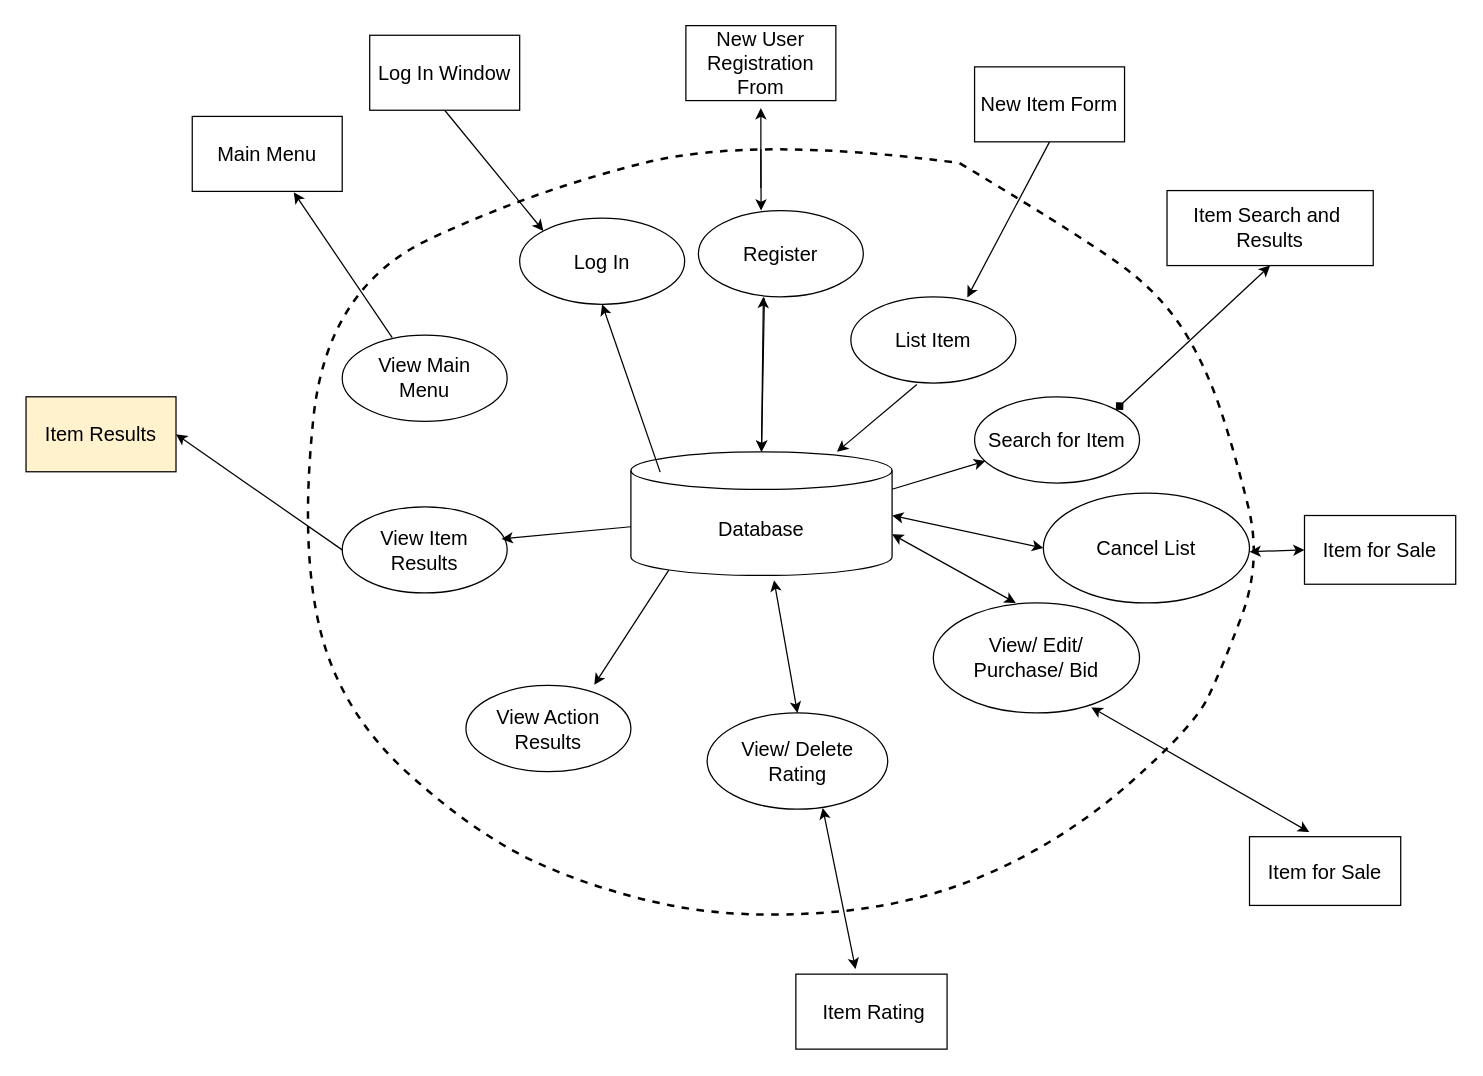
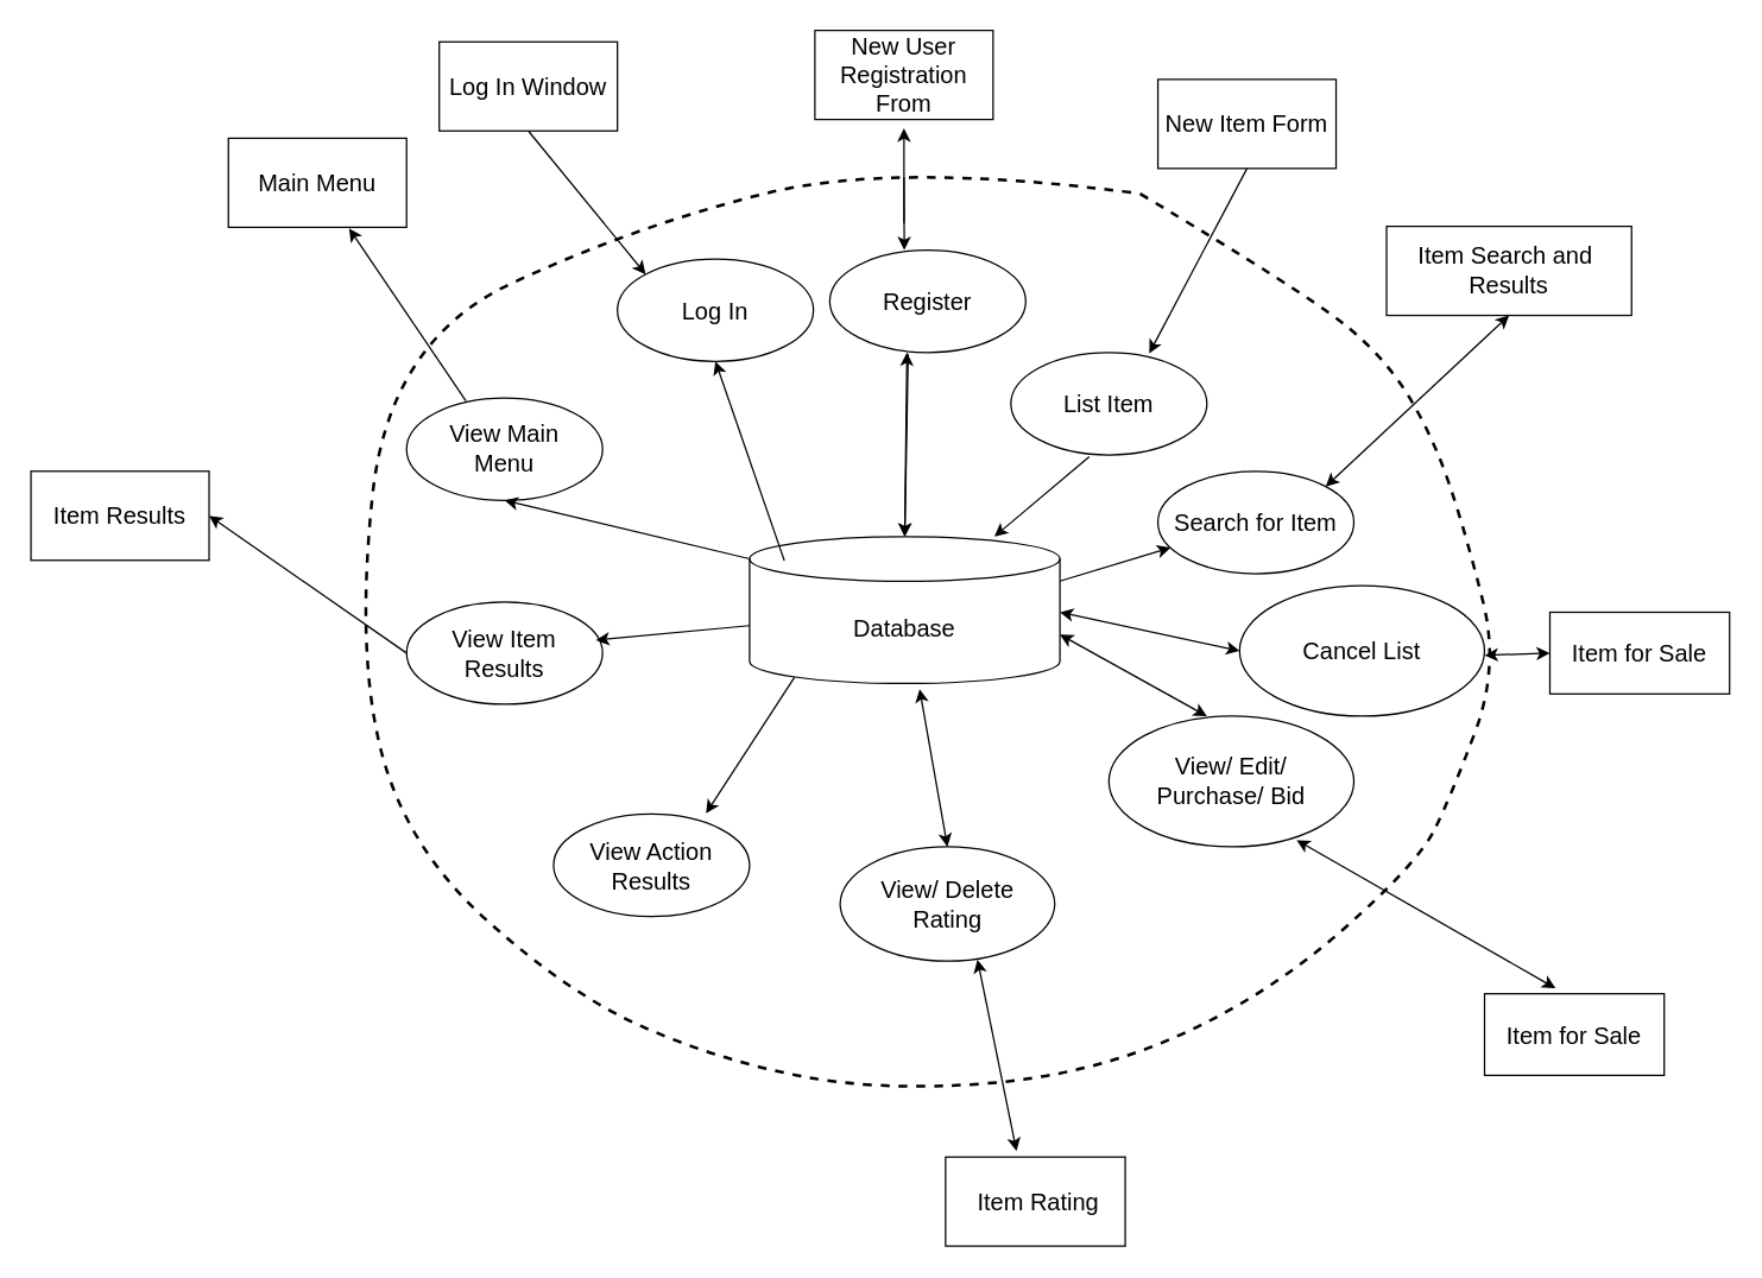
  <mxCell id="0" />
  <mxCell id="1" parent="0" />
  <mxCell id="2" value="&lt;font style=&quot;font-size: 16px;&quot;&gt;Database&lt;/font&gt;" style="shape=cylinder3;whiteSpace=wrap;html=1;boundedLbl=1;backgroundOutline=1;size=15;fontSize=16;points=[[0,0,0,0,15],[0,0,0,0,30],[0,0,0,0,60],[0,0.5,0,0,0],[0,1,0,0,-15],[0.145,0,0,0,4.35],[0.145,1,0,0,-4.35],[0.5,0,0,0,0],[0.5,1,0,0,0],[0.855,0,0,0,4.35],[0.855,1,0,0,-4.35],[1,0,0,0,15],[1,0,0,0,30],[1,0,0,0,60],[1,0.5,0,0,0],[1,1,0,0,-15]];" parent="1" vertex="1"><mxGeometry x="504" y="361" width="209" height="99" as="geometry" /></mxCell>
  <mxCell id="3" value="&lt;font style=&quot;font-size: 16px;&quot;&gt;View Main &lt;br&gt;Menu&lt;/font&gt;" style="ellipse;whiteSpace=wrap;html=1;" parent="1" vertex="1"><mxGeometry x="273" y="267.65" width="132" height="69" as="geometry" /></mxCell>
+ <mxCell id="4" value="" style="endArrow=classic;html=1;rounded=0;entryX=0.5;entryY=1;entryDx=0;entryDy=0;exitX=0;exitY=0;exitDx=0;exitDy=15;exitPerimeter=0;" parent="1" source="2" target="3" edge="1"><mxGeometry width="50" height="50" relative="1" as="geometry"><mxPoint x="381.305" y="405" as="sourcePoint" /><mxPoint x="471.996" y="301.646" as="targetPoint" /><Array as="points" /></mxGeometry></mxCell>
  <mxCell id="5" value="Main Menu" style="rounded=0;whiteSpace=wrap;html=1;fontSize=16;" parent="1" vertex="1"><mxGeometry x="153" y="92.65" width="120" height="60" as="geometry" /></mxCell>
  <mxCell id="6" value="" style="endArrow=classic;html=1;rounded=0;entryX=0.677;entryY=1.012;entryDx=0;entryDy=0;entryPerimeter=0;exitX=0.303;exitY=0.029;exitDx=0;exitDy=0;exitPerimeter=0;labelBackgroundColor=#fa8a3e;labelBorderColor=#fa8a3e;" parent="1" source="3" target="5" edge="1"><mxGeometry width="50" height="50" relative="1" as="geometry"><mxPoint x="373" y="263.65" as="sourcePoint" /><mxPoint x="274" y="158.65" as="targetPoint" /></mxGeometry></mxCell>
  <mxCell id="7" style="edgeStyle=orthogonalEdgeStyle;rounded=0;orthogonalLoop=1;jettySize=auto;html=1;" edge="1" parent="1"><mxGeometry relative="1" as="geometry"><mxPoint x="608" y="86" as="targetPoint" /><mxPoint x="608" y="150" as="sourcePoint" /></mxGeometry></mxCell>
  <mxCell id="8" value="&lt;font style=&quot;font-size: 16px;&quot;&gt;Register&lt;/font&gt;" style="ellipse;whiteSpace=wrap;html=1;" parent="1" vertex="1"><mxGeometry x="558" y="168" width="132" height="69" as="geometry" /></mxCell>
  <mxCell id="9" value="" style="endArrow=classic;html=1;rounded=0;entryX=0.381;entryY=0.029;entryDx=0;entryDy=0;entryPerimeter=0;" parent="1" edge="1"><mxGeometry width="50" height="50" relative="1" as="geometry"><mxPoint x="608" y="119" as="sourcePoint" /><mxPoint x="608.192" y="168.001" as="targetPoint" /><Array as="points" /></mxGeometry></mxCell>
  <mxCell id="10" value="New User Registration&lt;br&gt;From" style="rounded=0;whiteSpace=wrap;html=1;fontSize=16;" parent="1" vertex="1"><mxGeometry x="548" y="20" width="120" height="60" as="geometry" /></mxCell>
  <mxCell id="11" value="" style="endArrow=classic;html=1;rounded=0;exitX=0.4;exitY=1.018;exitDx=0;exitDy=0;entryX=0.5;entryY=0;entryDx=0;entryDy=0;entryPerimeter=0;exitPerimeter=0;" parent="1" source="8" target="2" edge="1"><mxGeometry width="50" height="50" relative="1" as="geometry"><mxPoint x="658" y="273" as="sourcePoint" /><mxPoint x="760" y="388" as="targetPoint" /><Array as="points" /></mxGeometry></mxCell>
  <mxCell id="12" value="&lt;font style=&quot;font-size: 16px;&quot;&gt;List Item&lt;/font&gt;" style="ellipse;whiteSpace=wrap;html=1;" parent="1" vertex="1"><mxGeometry x="680" y="237" width="132" height="69" as="geometry" /></mxCell>
  <mxCell id="13" value="" style="endArrow=classic;html=1;rounded=0;exitX=0.5;exitY=1;exitDx=0;exitDy=0;entryX=0.706;entryY=0.007;entryDx=0;entryDy=0;entryPerimeter=0;" parent="1" source="14" target="12" edge="1"><mxGeometry width="50" height="50" relative="1" as="geometry"><mxPoint x="798.05" y="52.47" as="sourcePoint" /><mxPoint x="801" y="251" as="targetPoint" /><Array as="points" /></mxGeometry></mxCell>
  <mxCell id="14" value="New Item Form" style="rounded=0;whiteSpace=wrap;html=1;fontSize=16;" parent="1" vertex="1"><mxGeometry x="779" y="53" width="120" height="60" as="geometry" /></mxCell>
  <mxCell id="15" value="" style="endArrow=classic;html=1;rounded=0;exitX=0.4;exitY=1.018;exitDx=0;exitDy=0;entryX=0.789;entryY=0;entryDx=0;entryDy=0;entryPerimeter=0;exitPerimeter=0;" parent="1" source="12" target="2" edge="1"><mxGeometry width="50" height="50" relative="1" as="geometry"><mxPoint x="809.05" y="283.47" as="sourcePoint" /><mxPoint x="647" y="361" as="targetPoint" /><Array as="points" /></mxGeometry></mxCell>
  <mxCell id="16" value="&lt;font style=&quot;font-size: 16px;&quot;&gt;Search for Item&lt;/font&gt;" style="ellipse;whiteSpace=wrap;html=1;" parent="1" vertex="1"><mxGeometry x="779" y="317" width="132" height="69" as="geometry" /></mxCell>
  <mxCell id="17" value="" style="endArrow=classic;html=1;rounded=0;exitX=1;exitY=0;exitDx=0;exitDy=30;exitPerimeter=0;" parent="1" source="2" target="16" edge="1"><mxGeometry width="50" height="50" relative="1" as="geometry"><mxPoint x="724" y="410" as="sourcePoint" /><mxPoint x="1163.996" y="371.996" as="targetPoint" /><Array as="points" /></mxGeometry></mxCell>
  <mxCell id="18" value="Item Search and&amp;nbsp;&lt;br&gt;Results" style="rounded=0;whiteSpace=wrap;html=1;fontSize=16;labelBackgroundColor=none;" parent="1" vertex="1"><mxGeometry x="933" y="152" width="165" height="60" as="geometry" /></mxCell>
  <mxCell id="19" value="&lt;span style=&quot;font-size: 16px;&quot;&gt;View/ Edit/ &lt;br&gt;Purchase/&amp;nbsp;Bid&lt;br&gt;&lt;/span&gt;" style="ellipse;whiteSpace=wrap;html=1;" parent="1" vertex="1"><mxGeometry x="746" y="482" width="165" height="88" as="geometry" /></mxCell>
  <mxCell id="20" value="Item for Sale" style="rounded=0;whiteSpace=wrap;html=1;fontSize=16;labelBackgroundColor=none;" parent="1" vertex="1"><mxGeometry x="999" y="669" width="121" height="55" as="geometry" /></mxCell>
  <mxCell id="21" value="" style="endArrow=classic;startArrow=classic;html=1;rounded=0;exitX=0.4;exitY=0;exitDx=0;exitDy=0;exitPerimeter=0;entryX=1;entryY=0.667;entryDx=0;entryDy=0;entryPerimeter=0;" parent="1" source="19" target="2" edge="1"><mxGeometry width="50" height="50" relative="1" as="geometry"><mxPoint x="779" y="438" as="sourcePoint" /><mxPoint x="724" y="427" as="targetPoint" /></mxGeometry></mxCell>
  <mxCell id="22" value="" style="endArrow=classic;startArrow=classic;html=1;rounded=0;entryX=0.766;entryY=0.949;entryDx=0;entryDy=0;entryPerimeter=0;exitX=0.395;exitY=-0.067;exitDx=0;exitDy=0;exitPerimeter=0;" parent="1" source="20" target="19" edge="1"><mxGeometry width="50" height="50" relative="1" as="geometry"><mxPoint x="955" y="691" as="sourcePoint" /><mxPoint x="695" y="467" as="targetPoint" /></mxGeometry></mxCell>
  <mxCell id="23" value="&lt;span style=&quot;font-size: 16px;&quot;&gt;View/ Delete&lt;br&gt;Rating&lt;br&gt;&lt;/span&gt;" style="ellipse;whiteSpace=wrap;html=1;" parent="1" vertex="1"><mxGeometry x="565" y="570" width="144.5" height="77" as="geometry" /></mxCell>
  <mxCell id="24" value="&amp;nbsp;Item Rating" style="rounded=0;whiteSpace=wrap;html=1;fontSize=16;labelBackgroundColor=none;" parent="1" vertex="1"><mxGeometry x="636" y="779" width="121" height="60" as="geometry" /></mxCell>
  <mxCell id="25" value="" style="endArrow=classic;startArrow=classic;html=1;rounded=0;exitX=0.5;exitY=0;exitDx=0;exitDy=0;entryX=0.548;entryY=1.038;entryDx=0;entryDy=0;entryPerimeter=0;" parent="1" source="23" target="2" edge="1"><mxGeometry width="50" height="50" relative="1" as="geometry"><mxPoint x="658" y="472.29" as="sourcePoint" /><mxPoint x="604.694" y="460.003" as="targetPoint" /></mxGeometry></mxCell>
  <mxCell id="26" value="" style="endArrow=classic;startArrow=classic;html=1;rounded=0;exitX=0.395;exitY=-0.067;exitDx=0;exitDy=0;exitPerimeter=0;entryX=0.64;entryY=0.987;entryDx=0;entryDy=0;entryPerimeter=0;" parent="1" source="24" target="23" edge="1"><mxGeometry width="50" height="50" relative="1" as="geometry"><mxPoint x="834" y="725.29" as="sourcePoint" /><mxPoint x="691" y="636" as="targetPoint" /></mxGeometry></mxCell>
  <mxCell id="27" value="&lt;span style=&quot;font-size: 16px;&quot;&gt;View Item &lt;br&gt;Results&lt;/span&gt;" style="ellipse;whiteSpace=wrap;html=1;" parent="1" vertex="1"><mxGeometry x="273" y="405" width="132" height="69" as="geometry" /></mxCell>
  <mxCell id="28" value="" style="endArrow=classic;html=1;rounded=0;entryX=0.966;entryY=0.373;entryDx=0;entryDy=0;exitX=0;exitY=0;exitDx=0;exitDy=60;exitPerimeter=0;entryPerimeter=0;" parent="1" source="2" target="27" edge="1"><mxGeometry width="50" height="50" relative="1" as="geometry"><mxPoint x="413" y="698" as="sourcePoint" /><mxPoint x="503.996" y="594.996" as="targetPoint" /><Array as="points" /></mxGeometry></mxCell>
- <mxCell id="29" value="Item Results" style="rounded=0;whiteSpace=wrap;html=1;fontSize=16;fillColor=#fff2cc;" parent="1" vertex="1"><mxGeometry x="20" y="317" width="120" height="60" as="geometry" /></mxCell>
+ <mxCell id="29" value="Item Results" style="rounded=0;whiteSpace=wrap;html=1;fontSize=16;" parent="1" vertex="1"><mxGeometry x="20" y="317" width="120" height="60" as="geometry" /></mxCell>
  <mxCell id="30" value="" style="endArrow=classic;html=1;rounded=0;entryX=1;entryY=0.5;entryDx=0;entryDy=0;exitX=0;exitY=0.5;exitDx=0;exitDy=0;labelBackgroundColor=#fa8a3e;labelBorderColor=#fa8a3e;" parent="1" source="27" target="29" edge="1"><mxGeometry width="50" height="50" relative="1" as="geometry"><mxPoint x="405" y="557" as="sourcePoint" /><mxPoint x="306" y="452" as="targetPoint" /></mxGeometry></mxCell>
  <mxCell id="31" value="&lt;span style=&quot;font-size: 16px;&quot;&gt;View Action&lt;br&gt;Results&lt;/span&gt;" style="ellipse;whiteSpace=wrap;html=1;" parent="1" vertex="1"><mxGeometry x="372" y="548" width="132" height="69" as="geometry" /></mxCell>
  <mxCell id="32" value="" style="endArrow=classic;html=1;rounded=0;entryX=0.778;entryY=-0.007;entryDx=0;entryDy=0;exitX=0.145;exitY=1;exitDx=0;exitDy=-4.35;exitPerimeter=0;entryPerimeter=0;" parent="1" source="2" target="31" edge="1"><mxGeometry width="50" height="50" relative="1" as="geometry"><mxPoint x="548" y="542" as="sourcePoint" /><mxPoint x="547.996" y="715.996" as="targetPoint" /><Array as="points" /></mxGeometry></mxCell>
- <mxCell id="33" value="" style="endArrow=diamond;startArrow=classic;html=1;rounded=0;entryX=1;entryY=0;entryDx=0;entryDy=0;exitX=0.5;exitY=1;exitDx=0;exitDy=0;" parent="1" source="18" target="16" edge="1"><mxGeometry width="50" height="50" relative="1" as="geometry"><mxPoint x="965" y="438" as="sourcePoint" /><mxPoint x="899" y="317" as="targetPoint" /></mxGeometry></mxCell>
+ <mxCell id="33" value="" style="endArrow=classic;startArrow=classic;html=1;rounded=0;entryX=1;entryY=0;entryDx=0;entryDy=0;exitX=0.5;exitY=1;exitDx=0;exitDy=0;" parent="1" source="18" target="16" edge="1"><mxGeometry width="50" height="50" relative="1" as="geometry"><mxPoint x="965" y="438" as="sourcePoint" /><mxPoint x="899" y="317" as="targetPoint" /></mxGeometry></mxCell>
  <mxCell id="34" value="" style="endArrow=classic;startArrow=classic;html=1;rounded=0;exitX=0.5;exitY=0;exitDx=0;exitDy=0;exitPerimeter=0;entryX=1;entryY=0.667;entryDx=0;entryDy=0;entryPerimeter=0;" edge="1" parent="1" source="2"><mxGeometry width="50" height="50" relative="1" as="geometry"><mxPoint x="709" y="292" as="sourcePoint" /><mxPoint x="610" y="237" as="targetPoint" /></mxGeometry></mxCell>
  <mxCell id="35" value="" style="endArrow=none;dashed=1;html=1;strokeWidth=2;rounded=0;curved=1;" edge="1" parent="1"><mxGeometry width="50" height="50" relative="1" as="geometry"><mxPoint x="767" y="130" as="sourcePoint" /><mxPoint x="767" y="130" as="targetPoint" /><Array as="points"><mxPoint x="877" y="196" /><mxPoint x="932" y="240" /><mxPoint x="965" y="295" /><mxPoint x="987" y="361" /><mxPoint x="1009" y="449" /><mxPoint x="976" y="537" /><mxPoint x="954" y="581" /><mxPoint x="855" y="669" /><mxPoint x="734" y="724" /><mxPoint x="591" y="735" /><mxPoint x="481" y="713" /><mxPoint x="382" y="669" /><mxPoint x="272" y="570" /><mxPoint x="239" y="438" /><mxPoint x="261" y="229" /><mxPoint x="426" y="152" /><mxPoint x="602" y="108" /></Array></mxGeometry></mxCell>
  <mxCell id="36" value="&lt;font style=&quot;font-size: 16px;&quot;&gt;Log In&lt;/font&gt;" style="ellipse;whiteSpace=wrap;html=1;" vertex="1" parent="1"><mxGeometry x="415" y="174" width="132" height="69" as="geometry" /></mxCell>
  <mxCell id="37" value="" style="endArrow=classic;html=1;rounded=0;exitX=0.27;exitY=-0.013;exitDx=0;exitDy=0;exitPerimeter=0;entryX=0.5;entryY=1;entryDx=0;entryDy=0;" edge="1" parent="1" target="36"><mxGeometry width="50" height="50" relative="1" as="geometry"><mxPoint x="527.43" y="377.283" as="sourcePoint" /><mxPoint x="592" y="189.72" as="targetPoint" /><Array as="points" /></mxGeometry></mxCell>
  <mxCell id="38" value="" style="endArrow=classic;html=1;rounded=0;exitX=0.5;exitY=1;exitDx=0;exitDy=0;entryX=0;entryY=0;entryDx=0;entryDy=0;" edge="1" parent="1" source="39" target="36"><mxGeometry width="50" height="50" relative="1" as="geometry"><mxPoint x="416" y="-41.28" as="sourcePoint" /><mxPoint x="493" y="123.72" as="targetPoint" /><Array as="points" /></mxGeometry></mxCell>
  <mxCell id="39" value="Log In Window" style="rounded=0;whiteSpace=wrap;html=1;fontSize=16;labelBackgroundColor=none;" vertex="1" parent="1"><mxGeometry x="295" y="27.72" width="120" height="60" as="geometry" /></mxCell>
  <mxCell id="40" value="&lt;span style=&quot;font-size: 16px;&quot;&gt;Cancel List&lt;br&gt;&lt;/span&gt;" style="ellipse;whiteSpace=wrap;html=1;" vertex="1" parent="1"><mxGeometry x="834" y="394" width="165" height="88" as="geometry" /></mxCell>
  <mxCell id="41" value="Item for Sale" style="rounded=0;whiteSpace=wrap;html=1;fontSize=16;labelBackgroundColor=none;" vertex="1" parent="1"><mxGeometry x="1043" y="412" width="121" height="55" as="geometry" /></mxCell>
  <mxCell id="42" value="" style="endArrow=classic;startArrow=classic;html=1;rounded=0;entryX=0.766;entryY=0.949;entryDx=0;entryDy=0;entryPerimeter=0;exitX=0;exitY=0.5;exitDx=0;exitDy=0;" edge="1" parent="1" source="40"><mxGeometry width="50" height="50" relative="1" as="geometry"><mxPoint x="888" y="511" as="sourcePoint" /><mxPoint x="713" y="412" as="targetPoint" /></mxGeometry></mxCell>
  <mxCell id="43" value="" style="endArrow=classic;startArrow=classic;html=1;rounded=0;entryX=0.766;entryY=0.949;entryDx=0;entryDy=0;entryPerimeter=0;exitX=0;exitY=0.5;exitDx=0;exitDy=0;" edge="1" parent="1" source="41"><mxGeometry width="50" height="50" relative="1" as="geometry"><mxPoint x="1120" y="467" as="sourcePoint" /><mxPoint x="999" y="441" as="targetPoint" /></mxGeometry></mxCell>
